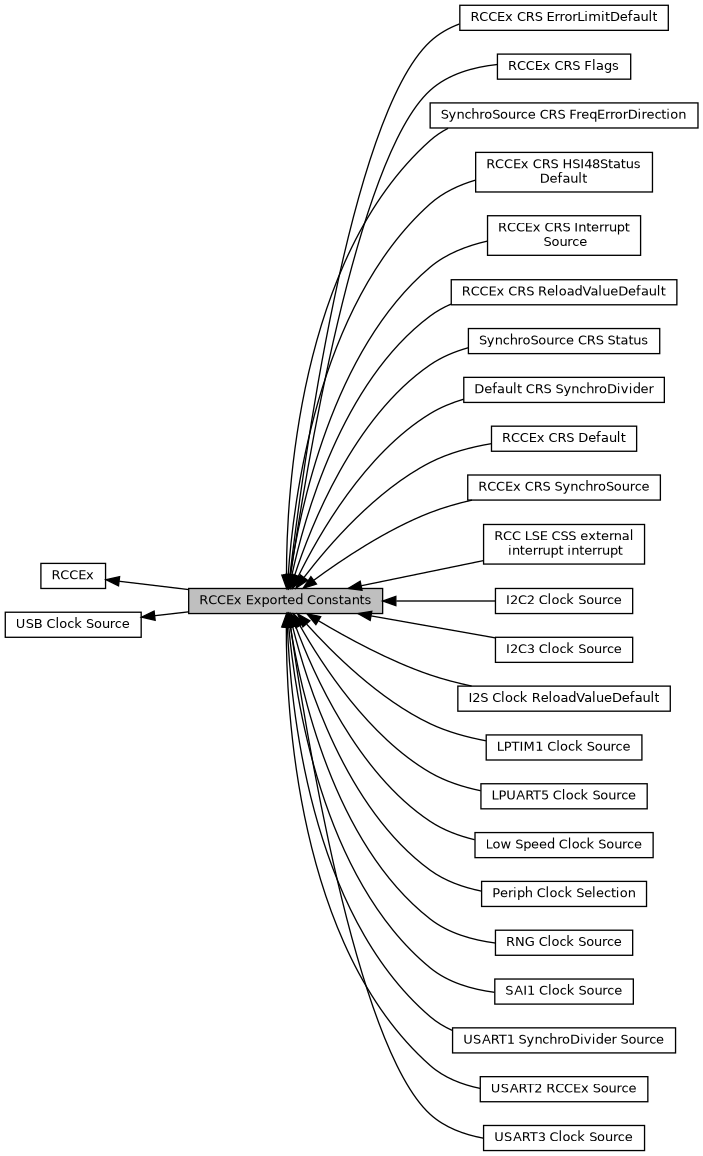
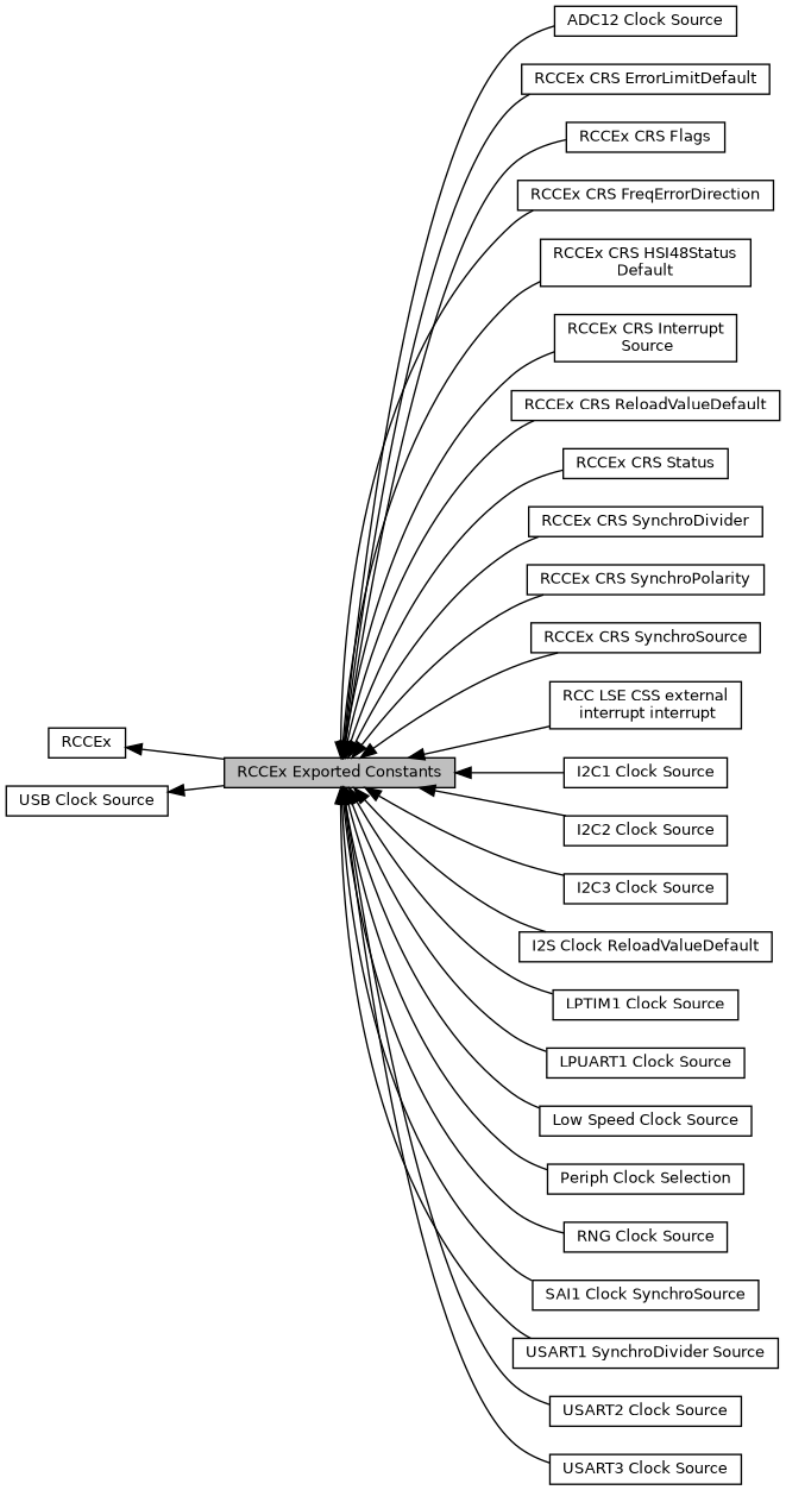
  digraph {
    rankdir=LR
    node [color=black fillcolor=white fontname=Helvetica fontsize=10 shape=box style=filled]
    edge [dir=back fontname=Helvetica fontsize=10 labelfontname=Helvetica labelfontsize=10 shape=plaintext style=solid]
    n1 [height=0.2 label=RCCEx width=0.4]
    n2 [fillcolor=grey75 fontcolor=black height=0.2 label="RCCEx Exported Constants" width=0.4]
+   n3 [height=0.2 label="ADC12 Clock Source" width=0.4]
    n4 [height=0.2 label="RCCEx CRS ErrorLimitDefault" width=0.4]
    n5 [height=0.2 label="RCCEx CRS Flags" width=0.4]
-   n6 [height=0.2 label="SynchroSource CRS FreqErrorDirection" width=0.4]
+   n6 [height=0.2 label="RCCEx CRS FreqErrorDirection" width=0.4]
    n7 [height=0.2 label="RCCEx CRS HSI48Status\lDefault" width=0.4]
    n8 [height=0.2 label="RCCEx CRS Interrupt\l Source" width=0.4]
    n9 [height=0.2 label="RCCEx CRS ReloadValueDefault" width=0.4]
-   n10 [height=0.2 label="SynchroSource CRS Status" width=0.4]
-   n11 [height=0.2 label="Default CRS SynchroDivider" width=0.4]
-   n12 [height=0.2 label="RCCEx CRS Default" width=0.4]
+   n10 [height=0.2 label="RCCEx CRS Status" width=0.4]
+   n11 [height=0.2 label="RCCEx CRS SynchroDivider" width=0.4]
+   n12 [height=0.2 label="RCCEx CRS SynchroPolarity" width=0.4]
    n13 [height=0.2 label="RCCEx CRS SynchroSource" width=0.4]
    n14 [height=0.2 label="RCC LSE CSS external\l interrupt interrupt" width=0.4]
+   n15 [height=0.2 label="I2C1 Clock Source" width=0.4]
    n16 [height=0.2 label="I2C2 Clock Source" width=0.4]
    n17 [height=0.2 label="I2C3 Clock Source" width=0.4]
    n18 [height=0.2 label="I2S Clock ReloadValueDefault" width=0.4]
    n19 [height=0.2 label="LPTIM1 Clock Source" width=0.4]
-   n20 [height=0.2 label="LPUART5 Clock Source" width=0.4]
+   n20 [height=0.2 label="LPUART1 Clock Source" width=0.4]
    n21 [height=0.2 label="Low Speed Clock Source" width=0.4]
    n22 [height=0.2 label="Periph Clock Selection" width=0.4]
    n23 [height=0.2 label="RNG Clock Source" width=0.4]
-   n24 [height=0.2 label="SAI1 Clock Source" width=0.4]
+   n24 [height=0.2 label="SAI1 Clock SynchroSource" width=0.4]
    n25 [height=0.2 label="USART1 SynchroDivider Source" width=0.4]
-   n26 [height=0.2 label="USART2 RCCEx Source" width=0.4]
+   n26 [height=0.2 label="USART2 Clock Source" width=0.4]
    n27 [height=0.2 label="USART3 Clock Source" width=0.4]
    n28 [height=0.2 label="USB Clock Source" width=0.4]
    n1 -> n2
+   n2 -> n3
    n2 -> n4
    n2 -> n5
    n2 -> n6
    n2 -> n7
    n2 -> n8
    n2 -> n9
    n2 -> n10
    n2 -> n11
    n2 -> n12
    n2 -> n13
    n2 -> n14
+   n2 -> n15
    n2 -> n16
    n2 -> n17
    n2 -> n18
    n2 -> n19
    n2 -> n20
    n2 -> n21
    n2 -> n22
    n2 -> n23
    n2 -> n24
    n2 -> n25
    n2 -> n26
    n2 -> n27
    n28 -> n2
  }
